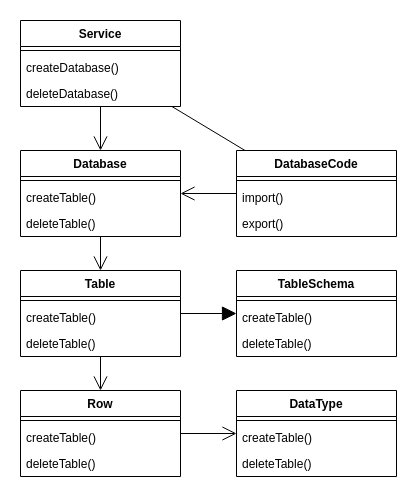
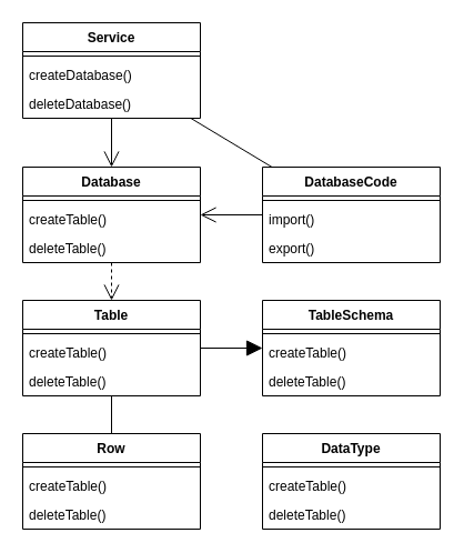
  <mxCell id="0" />
  <mxCell id="1" parent="0" />
  <mxCell id="2" value="Database" style="swimlane;fontStyle=1;align=center;verticalAlign=top;childLayout=stackLayout;horizontal=1;startSize=26;horizontalStack=0;resizeParent=1;resizeParentMax=0;resizeLast=0;collapsible=1;marginBottom=0;whiteSpace=wrap;html=1;" vertex="1" parent="1"><mxGeometry x="20" y="150" width="160" height="86" as="geometry" /></mxCell>
  <mxCell id="3" value="" style="line;strokeWidth=1;fillColor=none;align=left;verticalAlign=middle;spacingTop=-1;spacingLeft=3;spacingRight=3;rotatable=0;labelPosition=right;points=[];portConstraint=eastwest;strokeColor=inherit;" vertex="1" parent="2"><mxGeometry y="26" width="160" height="8" as="geometry" /></mxCell>
  <mxCell id="4" value="createTable()" style="text;strokeColor=none;fillColor=none;align=left;verticalAlign=top;spacingLeft=4;spacingRight=4;overflow=hidden;rotatable=0;points=[[0,0.5],[1,0.5]];portConstraint=eastwest;whiteSpace=wrap;html=1;" vertex="1" parent="2"><mxGeometry y="34" width="160" height="26" as="geometry" /></mxCell>
  <mxCell id="5" value="deleteTable()" style="text;strokeColor=none;fillColor=none;align=left;verticalAlign=top;spacingLeft=4;spacingRight=4;overflow=hidden;rotatable=0;points=[[0,0.5],[1,0.5]];portConstraint=eastwest;whiteSpace=wrap;html=1;" vertex="1" parent="2"><mxGeometry y="60" width="160" height="26" as="geometry" /></mxCell>
  <mxCell id="6" value="Service" style="swimlane;fontStyle=1;align=center;verticalAlign=top;childLayout=stackLayout;horizontal=1;startSize=26;horizontalStack=0;resizeParent=1;resizeParentMax=0;resizeLast=0;collapsible=1;marginBottom=0;whiteSpace=wrap;html=1;" vertex="1" parent="1"><mxGeometry x="20" y="20" width="160" height="86" as="geometry" /></mxCell>
  <mxCell id="7" value="" style="line;strokeWidth=1;fillColor=none;align=left;verticalAlign=middle;spacingTop=-1;spacingLeft=3;spacingRight=3;rotatable=0;labelPosition=right;points=[];portConstraint=eastwest;strokeColor=inherit;" vertex="1" parent="6"><mxGeometry y="26" width="160" height="8" as="geometry" /></mxCell>
  <mxCell id="8" value="createDatabase()" style="text;strokeColor=none;fillColor=none;align=left;verticalAlign=top;spacingLeft=4;spacingRight=4;overflow=hidden;rotatable=0;points=[[0,0.5],[1,0.5]];portConstraint=eastwest;whiteSpace=wrap;html=1;" vertex="1" parent="6"><mxGeometry y="34" width="160" height="26" as="geometry" /></mxCell>
  <mxCell id="9" value="deleteDatabase()" style="text;strokeColor=none;fillColor=none;align=left;verticalAlign=top;spacingLeft=4;spacingRight=4;overflow=hidden;rotatable=0;points=[[0,0.5],[1,0.5]];portConstraint=eastwest;whiteSpace=wrap;html=1;" vertex="1" parent="6"><mxGeometry y="60" width="160" height="26" as="geometry" /></mxCell>
  <mxCell id="10" value="Table" style="swimlane;fontStyle=1;align=center;verticalAlign=top;childLayout=stackLayout;horizontal=1;startSize=26;horizontalStack=0;resizeParent=1;resizeParentMax=0;resizeLast=0;collapsible=1;marginBottom=0;whiteSpace=wrap;html=1;" vertex="1" parent="1"><mxGeometry x="20" y="270" width="160" height="86" as="geometry" /></mxCell>
  <mxCell id="11" value="" style="line;strokeWidth=1;fillColor=none;align=left;verticalAlign=middle;spacingTop=-1;spacingLeft=3;spacingRight=3;rotatable=0;labelPosition=right;points=[];portConstraint=eastwest;strokeColor=inherit;" vertex="1" parent="10"><mxGeometry y="26" width="160" height="8" as="geometry" /></mxCell>
  <mxCell id="12" value="createTable()" style="text;strokeColor=none;fillColor=none;align=left;verticalAlign=top;spacingLeft=4;spacingRight=4;overflow=hidden;rotatable=0;points=[[0,0.5],[1,0.5]];portConstraint=eastwest;whiteSpace=wrap;html=1;" vertex="1" parent="10"><mxGeometry y="34" width="160" height="26" as="geometry" /></mxCell>
  <mxCell id="13" value="deleteTable()" style="text;strokeColor=none;fillColor=none;align=left;verticalAlign=top;spacingLeft=4;spacingRight=4;overflow=hidden;rotatable=0;points=[[0,0.5],[1,0.5]];portConstraint=eastwest;whiteSpace=wrap;html=1;" vertex="1" parent="10"><mxGeometry y="60" width="160" height="26" as="geometry" /></mxCell>
  <mxCell id="14" value="TableSchema" style="swimlane;fontStyle=1;align=center;verticalAlign=top;childLayout=stackLayout;horizontal=1;startSize=26;horizontalStack=0;resizeParent=1;resizeParentMax=0;resizeLast=0;collapsible=1;marginBottom=0;whiteSpace=wrap;html=1;" vertex="1" parent="1"><mxGeometry x="236" y="270" width="160" height="86" as="geometry" /></mxCell>
  <mxCell id="15" value="" style="line;strokeWidth=1;fillColor=none;align=left;verticalAlign=middle;spacingTop=-1;spacingLeft=3;spacingRight=3;rotatable=0;labelPosition=right;points=[];portConstraint=eastwest;strokeColor=inherit;" vertex="1" parent="14"><mxGeometry y="26" width="160" height="8" as="geometry" /></mxCell>
  <mxCell id="16" value="createTable()" style="text;strokeColor=none;fillColor=none;align=left;verticalAlign=top;spacingLeft=4;spacingRight=4;overflow=hidden;rotatable=0;points=[[0,0.5],[1,0.5]];portConstraint=eastwest;whiteSpace=wrap;html=1;" vertex="1" parent="14"><mxGeometry y="34" width="160" height="26" as="geometry" /></mxCell>
  <mxCell id="17" value="deleteTable()" style="text;strokeColor=none;fillColor=none;align=left;verticalAlign=top;spacingLeft=4;spacingRight=4;overflow=hidden;rotatable=0;points=[[0,0.5],[1,0.5]];portConstraint=eastwest;whiteSpace=wrap;html=1;" vertex="1" parent="14"><mxGeometry y="60" width="160" height="26" as="geometry" /></mxCell>
  <mxCell id="18" value="Row" style="swimlane;fontStyle=1;align=center;verticalAlign=top;childLayout=stackLayout;horizontal=1;startSize=26;horizontalStack=0;resizeParent=1;resizeParentMax=0;resizeLast=0;collapsible=1;marginBottom=0;whiteSpace=wrap;html=1;" vertex="1" parent="1"><mxGeometry x="20" y="390" width="160" height="86" as="geometry" /></mxCell>
  <mxCell id="19" value="" style="line;strokeWidth=1;fillColor=none;align=left;verticalAlign=middle;spacingTop=-1;spacingLeft=3;spacingRight=3;rotatable=0;labelPosition=right;points=[];portConstraint=eastwest;strokeColor=inherit;" vertex="1" parent="18"><mxGeometry y="26" width="160" height="8" as="geometry" /></mxCell>
  <mxCell id="20" value="createTable()" style="text;strokeColor=none;fillColor=none;align=left;verticalAlign=top;spacingLeft=4;spacingRight=4;overflow=hidden;rotatable=0;points=[[0,0.5],[1,0.5]];portConstraint=eastwest;whiteSpace=wrap;html=1;" vertex="1" parent="18"><mxGeometry y="34" width="160" height="26" as="geometry" /></mxCell>
  <mxCell id="21" value="deleteTable()" style="text;strokeColor=none;fillColor=none;align=left;verticalAlign=top;spacingLeft=4;spacingRight=4;overflow=hidden;rotatable=0;points=[[0,0.5],[1,0.5]];portConstraint=eastwest;whiteSpace=wrap;html=1;" vertex="1" parent="18"><mxGeometry y="60" width="160" height="26" as="geometry" /></mxCell>
  <mxCell id="22" value="DataType" style="swimlane;fontStyle=1;align=center;verticalAlign=top;childLayout=stackLayout;horizontal=1;startSize=26;horizontalStack=0;resizeParent=1;resizeParentMax=0;resizeLast=0;collapsible=1;marginBottom=0;whiteSpace=wrap;html=1;" vertex="1" parent="1"><mxGeometry x="236" y="390" width="160" height="86" as="geometry" /></mxCell>
  <mxCell id="23" value="" style="line;strokeWidth=1;fillColor=none;align=left;verticalAlign=middle;spacingTop=-1;spacingLeft=3;spacingRight=3;rotatable=0;labelPosition=right;points=[];portConstraint=eastwest;strokeColor=inherit;" vertex="1" parent="22"><mxGeometry y="26" width="160" height="8" as="geometry" /></mxCell>
  <mxCell id="24" value="createTable()" style="text;strokeColor=none;fillColor=none;align=left;verticalAlign=top;spacingLeft=4;spacingRight=4;overflow=hidden;rotatable=0;points=[[0,0.5],[1,0.5]];portConstraint=eastwest;whiteSpace=wrap;html=1;" vertex="1" parent="22"><mxGeometry y="34" width="160" height="26" as="geometry" /></mxCell>
  <mxCell id="25" value="deleteTable()" style="text;strokeColor=none;fillColor=none;align=left;verticalAlign=top;spacingLeft=4;spacingRight=4;overflow=hidden;rotatable=0;points=[[0,0.5],[1,0.5]];portConstraint=eastwest;whiteSpace=wrap;html=1;" vertex="1" parent="22"><mxGeometry y="60" width="160" height="26" as="geometry" /></mxCell>
  <mxCell id="26" value="" style="endArrow=open;endFill=1;endSize=12;html=1;rounded=0;" edge="1" parent="1" source="6" target="2"><mxGeometry width="160" relative="1" as="geometry"><mxPoint x="46" y="310" as="sourcePoint" /><mxPoint x="206" y="310" as="targetPoint" /></mxGeometry></mxCell>
- <mxCell id="27" value="" style="endArrow=open;endFill=1;endSize=12;html=1;rounded=0;" edge="1" parent="1" source="2" target="10"><mxGeometry width="160" relative="1" as="geometry"><mxPoint x="110" y="116" as="sourcePoint" /><mxPoint x="110" y="160" as="targetPoint" /></mxGeometry></mxCell>
- <mxCell id="28" value="" style="endArrow=open;endFill=1;endSize=12;html=1;rounded=0;" edge="1" parent="1" source="10" target="18"><mxGeometry width="160" relative="1" as="geometry"><mxPoint x="110" y="246" as="sourcePoint" /><mxPoint x="110" y="280" as="targetPoint" /></mxGeometry></mxCell>
+ <mxCell id="27" value="" style="endArrow=open;endFill=1;endSize=12;html=1;rounded=0;dashed=1;" edge="1" parent="1" source="2" target="10"><mxGeometry width="160" relative="1" as="geometry"><mxPoint x="110" y="116" as="sourcePoint" /><mxPoint x="110" y="160" as="targetPoint" /></mxGeometry></mxCell>
+ <mxCell id="28" value="" style="endArrow=none;endFill=1;endSize=12;html=1;rounded=0;" edge="1" parent="1" source="10" target="18"><mxGeometry width="160" relative="1" as="geometry"><mxPoint x="110" y="246" as="sourcePoint" /><mxPoint x="110" y="280" as="targetPoint" /></mxGeometry></mxCell>
  <mxCell id="29" value="" style="endArrow=block;endFill=1;endSize=12;html=1;rounded=0;" edge="1" parent="1" source="10" target="14"><mxGeometry width="160" relative="1" as="geometry"><mxPoint x="110" y="366" as="sourcePoint" /><mxPoint x="110" y="400" as="targetPoint" /></mxGeometry></mxCell>
- <mxCell id="30" value="" style="endArrow=open;endFill=1;endSize=12;html=1;rounded=0;" edge="1" parent="1" source="18" target="22"><mxGeometry width="160" relative="1" as="geometry"><mxPoint x="190" y="323" as="sourcePoint" /><mxPoint x="246" y="323" as="targetPoint" /></mxGeometry></mxCell>
  <mxCell id="31" value="DatabaseCode" style="swimlane;fontStyle=1;align=center;verticalAlign=top;childLayout=stackLayout;horizontal=1;startSize=26;horizontalStack=0;resizeParent=1;resizeParentMax=0;resizeLast=0;collapsible=1;marginBottom=0;whiteSpace=wrap;html=1;" vertex="1" parent="1"><mxGeometry x="236" y="150" width="160" height="86" as="geometry" /></mxCell>
  <mxCell id="32" value="" style="line;strokeWidth=1;fillColor=none;align=left;verticalAlign=middle;spacingTop=-1;spacingLeft=3;spacingRight=3;rotatable=0;labelPosition=right;points=[];portConstraint=eastwest;strokeColor=inherit;" vertex="1" parent="31"><mxGeometry y="26" width="160" height="8" as="geometry" /></mxCell>
  <mxCell id="33" value="import()" style="text;strokeColor=none;fillColor=none;align=left;verticalAlign=top;spacingLeft=4;spacingRight=4;overflow=hidden;rotatable=0;points=[[0,0.5],[1,0.5]];portConstraint=eastwest;whiteSpace=wrap;html=1;" vertex="1" parent="31"><mxGeometry y="34" width="160" height="26" as="geometry" /></mxCell>
  <mxCell id="34" value="export()" style="text;strokeColor=none;fillColor=none;align=left;verticalAlign=top;spacingLeft=4;spacingRight=4;overflow=hidden;rotatable=0;points=[[0,0.5],[1,0.5]];portConstraint=eastwest;whiteSpace=wrap;html=1;" vertex="1" parent="31"><mxGeometry y="60" width="160" height="26" as="geometry" /></mxCell>
  <mxCell id="35" value="" style="endArrow=open;endFill=1;endSize=12;html=1;rounded=0;" edge="1" parent="1" source="31" target="2"><mxGeometry width="160" relative="1" as="geometry"><mxPoint x="110" y="116" as="sourcePoint" /><mxPoint x="110" y="160" as="targetPoint" /></mxGeometry></mxCell>
  <mxCell id="36" value="" style="endArrow=none;endFill=1;endSize=12;html=1;rounded=0;" edge="1" parent="1" source="6" target="31"><mxGeometry width="160" relative="1" as="geometry"><mxPoint x="246" y="203" as="sourcePoint" /><mxPoint x="190" y="203" as="targetPoint" /></mxGeometry></mxCell>
